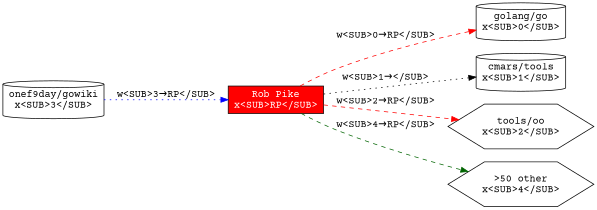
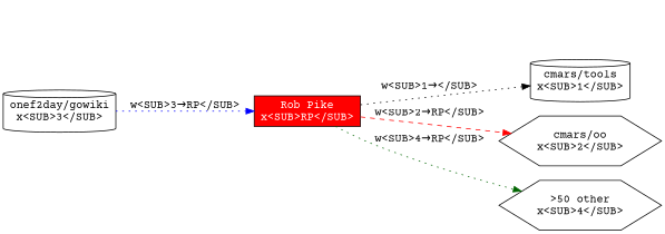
  digraph {
    fontname="Courier Prime"
    rankdir=LR
    splines=true
    node [fontname="Courier Prime" shape=cylinder]
    edge [color=red fontname="Courier Prime" style=dotted]
    n1 [fillcolor=red fontcolor=white label="Rob Pike\nx<SUB>RP</SUB>" shape=box style=filled]
-   n2 [label="golang/go\nx<SUB>0</SUB>"]
    n3 [label="cmars/tools\nx<SUB>1</SUB>"]
-   n4 [label="tools/oo\nx<SUB>2</SUB>" shape=hexagon]
+   n4 [label="cmars/oo\nx<SUB>2</SUB>" shape=hexagon]
    n5 [label=">50 other\nx<SUB>4</SUB>" shape=hexagon]
-   n6 [label="onef9day/gowiki\nx<SUB>3</SUB>"]
-   n1 -> n2 [label="w<SUB>0→RP</SUB>" style=dashed]
+   n6 [label="onef2day/gowiki\nx<SUB>3</SUB>"]
    n1 -> n3 [color=black label="w<SUB>1→</SUB>"]
    n1 -> n4 [label="w<SUB>2→RP</SUB>" style=dashed]
-   n1 -> n5 [color=darkgreen label="w<SUB>4→RP</SUB>" style=dashed]
+   n1 -> n5 [color=darkgreen label="w<SUB>4→RP</SUB>"]
    n6 -> n1 [color=blue label="w<SUB>3→RP</SUB>"]
  }
